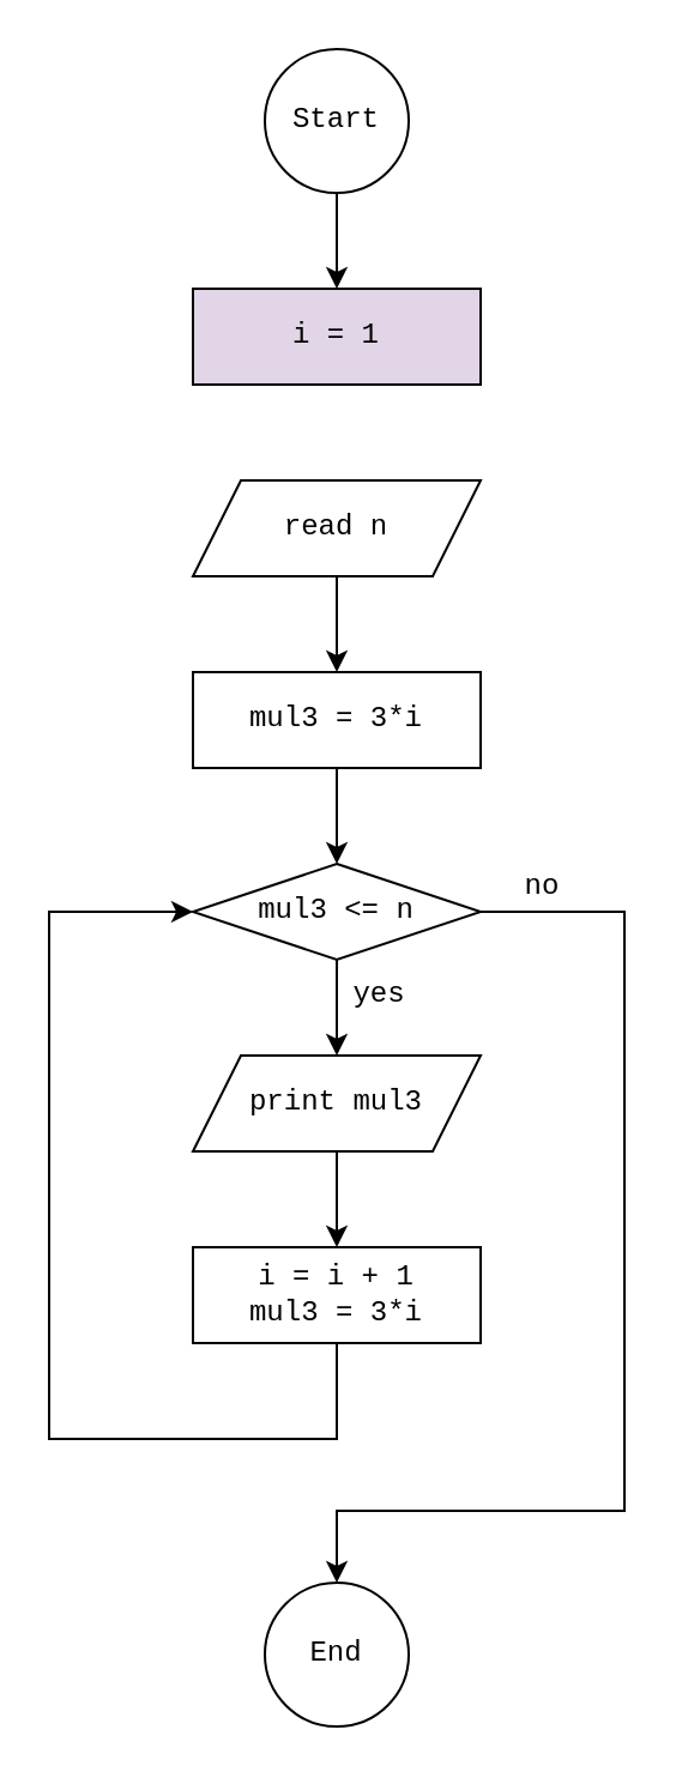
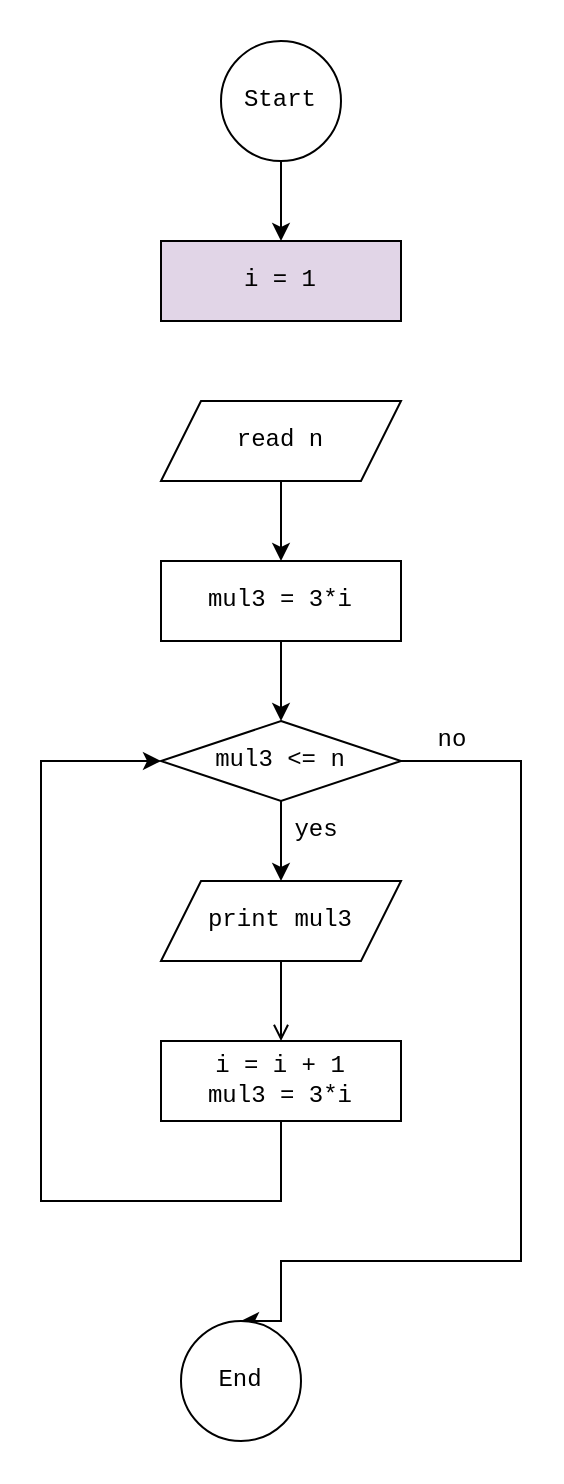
  <mxCell id="0" />
  <mxCell id="1" parent="0" />
  <mxCell id="2" style="edgeStyle=orthogonalEdgeStyle;rounded=0;orthogonalLoop=1;jettySize=auto;html=1;exitX=0.5;exitY=1;exitDx=0;exitDy=0;entryX=0.5;entryY=0;entryDx=0;entryDy=0;fontFamily=Courier New;" parent="1" source="3" target="4" edge="1"><mxGeometry relative="1" as="geometry" /></mxCell>
  <mxCell id="3" value="Start" style="ellipse;whiteSpace=wrap;html=1;aspect=fixed;fontFamily=Courier New;" parent="1" vertex="1"><mxGeometry x="110" y="20" width="60" height="60" as="geometry" /></mxCell>
  <mxCell id="4" value="i = 1" style="rounded=0;whiteSpace=wrap;html=1;fontFamily=Courier New;fillColor=#e1d5e7;" parent="1" vertex="1"><mxGeometry x="80" y="120" width="120" height="40" as="geometry" /></mxCell>
  <mxCell id="5" style="edgeStyle=orthogonalEdgeStyle;rounded=0;orthogonalLoop=1;jettySize=auto;html=1;exitX=0.5;exitY=1;exitDx=0;exitDy=0;entryX=0.5;entryY=0;entryDx=0;entryDy=0;endArrow=classic;endFill=1;" edge="1" parent="1" source="6" target="16"><mxGeometry relative="1" as="geometry" /></mxCell>
  <mxCell id="6" value="read n" style="shape=parallelogram;perimeter=parallelogramPerimeter;whiteSpace=wrap;html=1;fixedSize=1;fontFamily=Courier New;" parent="1" vertex="1"><mxGeometry x="80" y="200" width="120" height="40" as="geometry" /></mxCell>
  <mxCell id="7" style="edgeStyle=orthogonalEdgeStyle;rounded=0;orthogonalLoop=1;jettySize=auto;html=1;exitX=0.5;exitY=1;exitDx=0;exitDy=0;entryX=0.5;entryY=0;entryDx=0;entryDy=0;endArrow=classic;endFill=1;" edge="1" parent="1" source="9" target="18"><mxGeometry relative="1" as="geometry"><mxPoint x="140" y="440" as="targetPoint" /></mxGeometry></mxCell>
  <mxCell id="8" style="edgeStyle=orthogonalEdgeStyle;rounded=0;orthogonalLoop=1;jettySize=auto;html=1;exitX=1;exitY=0.5;exitDx=0;exitDy=0;entryX=0.5;entryY=0;entryDx=0;entryDy=0;endArrow=classic;endFill=1;" edge="1" parent="1" source="9" target="12"><mxGeometry relative="1" as="geometry"><Array as="points"><mxPoint x="260" y="380" /><mxPoint x="260" y="630" /><mxPoint x="140" y="630" /></Array></mxGeometry></mxCell>
  <mxCell id="9" value="mul3 &amp;lt;= n" style="rhombus;whiteSpace=wrap;html=1;fontFamily=Courier New;" parent="1" vertex="1"><mxGeometry x="80" y="360" width="120" height="40" as="geometry" /></mxCell>
  <mxCell id="10" value="yes" style="text;html=1;strokeColor=none;fillColor=none;align=center;verticalAlign=middle;whiteSpace=wrap;rounded=0;fontFamily=Courier New;" parent="1" vertex="1"><mxGeometry x="138" y="405" width="40" height="20" as="geometry" /></mxCell>
  <mxCell id="11" value="no" style="text;html=1;strokeColor=none;fillColor=none;align=center;verticalAlign=middle;whiteSpace=wrap;rounded=0;fontFamily=Courier New;" parent="1" vertex="1"><mxGeometry x="206" y="360" width="40" height="20" as="geometry" /></mxCell>
- <mxCell id="12" value="End" style="ellipse;whiteSpace=wrap;html=1;aspect=fixed;fontFamily=Courier New;" parent="1" vertex="1"><mxGeometry x="110" y="660" width="60" height="60" as="geometry" /></mxCell>
+ <mxCell id="12" value="End" style="ellipse;whiteSpace=wrap;html=1;aspect=fixed;fontFamily=Courier New;" parent="1" vertex="1"><mxGeometry x="90" y="660" width="60" height="60" as="geometry" /></mxCell>
  <mxCell id="13" style="edgeStyle=orthogonalEdgeStyle;rounded=0;orthogonalLoop=1;jettySize=auto;html=1;exitX=0.5;exitY=1;exitDx=0;exitDy=0;entryX=0;entryY=0.5;entryDx=0;entryDy=0;endArrow=classic;endFill=1;" edge="1" parent="1" source="14" target="9"><mxGeometry relative="1" as="geometry"><Array as="points"><mxPoint x="140" y="600" /><mxPoint x="20" y="600" /><mxPoint x="20" y="380" /></Array></mxGeometry></mxCell>
  <mxCell id="14" value="i = i + 1&lt;br&gt;mul3 = 3*i" style="rounded=0;whiteSpace=wrap;html=1;fontFamily=Courier New;fontStyle=0" vertex="1" parent="1"><mxGeometry x="80" y="520" width="120" height="40" as="geometry" /></mxCell>
  <mxCell id="15" style="edgeStyle=orthogonalEdgeStyle;rounded=0;orthogonalLoop=1;jettySize=auto;html=1;exitX=0.5;exitY=1;exitDx=0;exitDy=0;entryX=0.5;entryY=0;entryDx=0;entryDy=0;endArrow=classic;endFill=1;" edge="1" parent="1" source="16" target="9"><mxGeometry relative="1" as="geometry" /></mxCell>
  <mxCell id="16" value="mul3 = 3*i" style="rounded=0;whiteSpace=wrap;html=1;fontFamily=Courier New;" vertex="1" parent="1"><mxGeometry x="80" y="280" width="120" height="40" as="geometry" /></mxCell>
- <mxCell id="17" style="edgeStyle=orthogonalEdgeStyle;rounded=0;orthogonalLoop=1;jettySize=auto;html=1;exitX=0.5;exitY=1;exitDx=0;exitDy=0;entryX=0.5;entryY=0;entryDx=0;entryDy=0;endArrow=classic;endFill=1;" edge="1" parent="1" source="18" target="14"><mxGeometry relative="1" as="geometry" /></mxCell>
+ <mxCell id="17" style="edgeStyle=orthogonalEdgeStyle;rounded=0;orthogonalLoop=1;jettySize=auto;html=1;exitX=0.5;exitY=1;exitDx=0;exitDy=0;entryX=0.5;entryY=0;entryDx=0;entryDy=0;endArrow=open;endFill=1;" edge="1" parent="1" source="18" target="14"><mxGeometry relative="1" as="geometry" /></mxCell>
  <mxCell id="18" value="print mul3" style="shape=parallelogram;perimeter=parallelogramPerimeter;whiteSpace=wrap;html=1;fixedSize=1;fontFamily=Courier New;" vertex="1" parent="1"><mxGeometry x="80" y="440" width="120" height="40" as="geometry" /></mxCell>
